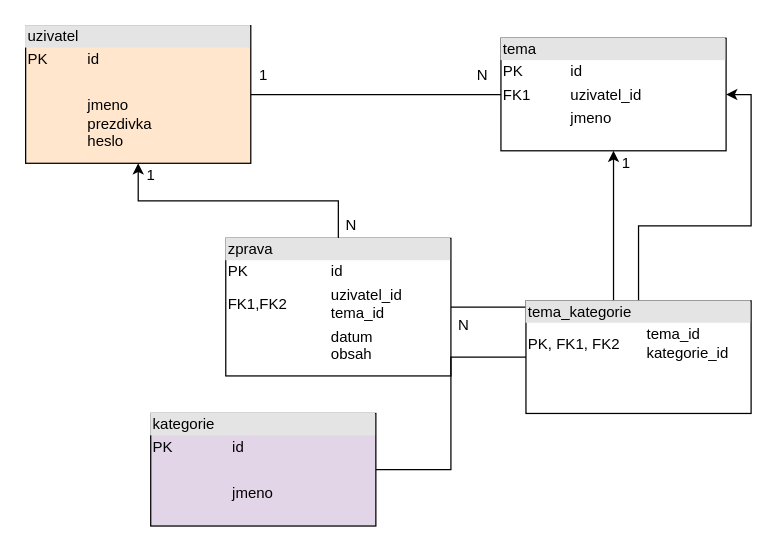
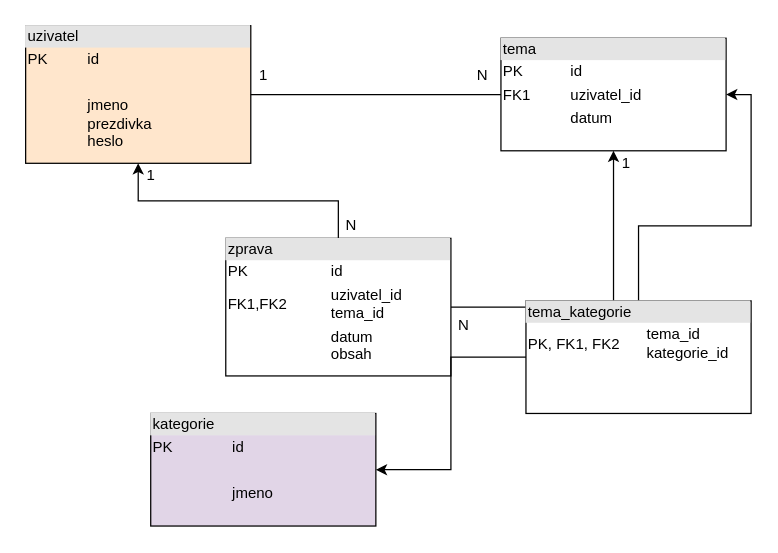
  <mxCell id="0" />
  <mxCell id="1" parent="0" />
  <mxCell id="2" value="&lt;div style=&quot;box-sizing:border-box;width:100%;background:#e4e4e4;padding:2px;&quot;&gt;uzivatel&lt;/div&gt;&lt;table style=&quot;width:100%;font-size:1em;&quot; cellpadding=&quot;2&quot; cellspacing=&quot;0&quot;&gt;&lt;tbody&gt;&lt;tr&gt;&lt;td&gt;PK&lt;/td&gt;&lt;td&gt;id&lt;/td&gt;&lt;/tr&gt;&lt;tr&gt;&lt;td&gt;&lt;br&gt;&lt;/td&gt;&lt;td&gt;&lt;br&gt;&lt;/td&gt;&lt;/tr&gt;&lt;tr&gt;&lt;td&gt;&lt;/td&gt;&lt;td&gt;jmeno&lt;br&gt;prezdivka&lt;br&gt;heslo&lt;/td&gt;&lt;/tr&gt;&lt;/tbody&gt;&lt;/table&gt;" style="verticalAlign=top;align=left;overflow=fill;html=1;fillColor=#ffe6cc;" vertex="1" parent="1"><mxGeometry x="20" y="20" width="180" height="110" as="geometry" /></mxCell>
  <mxCell id="3" style="edgeStyle=orthogonalEdgeStyle;rounded=0;orthogonalLoop=1;jettySize=auto;html=1;endArrow=none;" edge="1" parent="1" source="4" target="2"><mxGeometry relative="1" as="geometry" /></mxCell>
- <mxCell id="4" value="&lt;div style=&quot;box-sizing:border-box;width:100%;background:#e4e4e4;padding:2px;&quot;&gt;tema&lt;/div&gt;&lt;table style=&quot;width:100%;font-size:1em;&quot; cellpadding=&quot;2&quot; cellspacing=&quot;0&quot;&gt;&lt;tbody&gt;&lt;tr&gt;&lt;td&gt;PK&lt;/td&gt;&lt;td&gt;id&lt;/td&gt;&lt;/tr&gt;&lt;tr&gt;&lt;td&gt;FK1&lt;/td&gt;&lt;td&gt;uzivatel_id&lt;br&gt;&lt;/td&gt;&lt;/tr&gt;&lt;tr&gt;&lt;td&gt;&lt;/td&gt;&lt;td&gt;jmeno&lt;br&gt;&lt;br&gt;&lt;/td&gt;&lt;/tr&gt;&lt;/tbody&gt;&lt;/table&gt;" style="verticalAlign=top;align=left;overflow=fill;html=1;" vertex="1" parent="1"><mxGeometry x="400" y="30" width="180" height="90" as="geometry" /></mxCell>
+ <mxCell id="4" value="&lt;div style=&quot;box-sizing:border-box;width:100%;background:#e4e4e4;padding:2px;&quot;&gt;tema&lt;/div&gt;&lt;table style=&quot;width:100%;font-size:1em;&quot; cellpadding=&quot;2&quot; cellspacing=&quot;0&quot;&gt;&lt;tbody&gt;&lt;tr&gt;&lt;td&gt;PK&lt;/td&gt;&lt;td&gt;id&lt;/td&gt;&lt;/tr&gt;&lt;tr&gt;&lt;td&gt;FK1&lt;/td&gt;&lt;td&gt;uzivatel_id&lt;br&gt;&lt;/td&gt;&lt;/tr&gt;&lt;tr&gt;&lt;td&gt;&lt;/td&gt;&lt;td&gt;datum&lt;br&gt;&lt;br&gt;&lt;/td&gt;&lt;/tr&gt;&lt;/tbody&gt;&lt;/table&gt;" style="verticalAlign=top;align=left;overflow=fill;html=1;" vertex="1" parent="1"><mxGeometry x="400" y="30" width="180" height="90" as="geometry" /></mxCell>
  <mxCell id="5" style="edgeStyle=orthogonalEdgeStyle;rounded=0;orthogonalLoop=1;jettySize=auto;html=1;entryX=0.5;entryY=1;entryDx=0;entryDy=0;" edge="1" parent="1" source="7" target="2"><mxGeometry relative="1" as="geometry" /></mxCell>
  <mxCell id="6" style="edgeStyle=orthogonalEdgeStyle;rounded=0;orthogonalLoop=1;jettySize=auto;html=1;entryX=0.5;entryY=1;entryDx=0;entryDy=0;" edge="1" parent="1" source="7" target="4"><mxGeometry relative="1" as="geometry" /></mxCell>
  <mxCell id="7" value="&lt;div style=&quot;box-sizing:border-box;width:100%;background:#e4e4e4;padding:2px;&quot;&gt;zprava&lt;/div&gt;&lt;table style=&quot;width:100%;font-size:1em;&quot; cellpadding=&quot;2&quot; cellspacing=&quot;0&quot;&gt;&lt;tbody&gt;&lt;tr&gt;&lt;td&gt;PK&lt;/td&gt;&lt;td&gt;id&lt;/td&gt;&lt;/tr&gt;&lt;tr&gt;&lt;td&gt;FK1,FK2&lt;/td&gt;&lt;td&gt;uzivatel_id&lt;br&gt;tema_id&lt;/td&gt;&lt;/tr&gt;&lt;tr&gt;&lt;td&gt;&lt;/td&gt;&lt;td&gt;datum&lt;br&gt;obsah&lt;/td&gt;&lt;/tr&gt;&lt;/tbody&gt;&lt;/table&gt;" style="verticalAlign=top;align=left;overflow=fill;html=1;" vertex="1" parent="1"><mxGeometry x="180" y="190" width="180" height="110" as="geometry" /></mxCell>
  <mxCell id="8" value="1" style="text;html=1;align=center;verticalAlign=middle;resizable=0;points=[];autosize=1;strokeColor=none;fillColor=none;" vertex="1" parent="1"><mxGeometry x="195" y="45" width="30" height="30" as="geometry" /></mxCell>
  <mxCell id="9" value="N" style="text;html=1;align=center;verticalAlign=middle;resizable=0;points=[];autosize=1;strokeColor=none;fillColor=none;" vertex="1" parent="1"><mxGeometry x="370" y="45" width="30" height="30" as="geometry" /></mxCell>
  <mxCell id="10" value="1" style="text;html=1;align=center;verticalAlign=middle;resizable=0;points=[];autosize=1;strokeColor=none;fillColor=none;" vertex="1" parent="1"><mxGeometry x="105" y="125" width="30" height="30" as="geometry" /></mxCell>
  <mxCell id="11" value="N" style="text;html=1;align=center;verticalAlign=middle;resizable=0;points=[];autosize=1;strokeColor=none;fillColor=none;" vertex="1" parent="1"><mxGeometry x="265" y="165" width="30" height="30" as="geometry" /></mxCell>
  <mxCell id="12" value="N" style="text;html=1;align=center;verticalAlign=middle;resizable=0;points=[];autosize=1;strokeColor=none;fillColor=none;" vertex="1" parent="1"><mxGeometry x="355" y="245" width="30" height="30" as="geometry" /></mxCell>
  <mxCell id="13" value="1" style="text;html=1;align=center;verticalAlign=middle;resizable=0;points=[];autosize=1;strokeColor=none;fillColor=none;" vertex="1" parent="1"><mxGeometry x="485" y="115" width="30" height="30" as="geometry" /></mxCell>
  <mxCell id="14" value="&lt;div style=&quot;box-sizing:border-box;width:100%;background:#e4e4e4;padding:2px;&quot;&gt;kategorie&lt;/div&gt;&lt;table style=&quot;width:100%;font-size:1em;&quot; cellpadding=&quot;2&quot; cellspacing=&quot;0&quot;&gt;&lt;tbody&gt;&lt;tr&gt;&lt;td&gt;PK&lt;/td&gt;&lt;td&gt;id&lt;/td&gt;&lt;/tr&gt;&lt;tr&gt;&lt;td&gt;&lt;br&gt;&lt;/td&gt;&lt;td&gt;&lt;br&gt;&lt;/td&gt;&lt;/tr&gt;&lt;tr&gt;&lt;td&gt;&lt;/td&gt;&lt;td&gt;jmeno&lt;/td&gt;&lt;/tr&gt;&lt;/tbody&gt;&lt;/table&gt;" style="verticalAlign=top;align=left;overflow=fill;html=1;fillColor=#e1d5e7;" vertex="1" parent="1"><mxGeometry x="120" y="330" width="180" height="90" as="geometry" /></mxCell>
  <mxCell id="15" style="edgeStyle=orthogonalEdgeStyle;rounded=0;orthogonalLoop=1;jettySize=auto;html=1;entryX=1;entryY=0.5;entryDx=0;entryDy=0;" edge="1" parent="1" source="17" target="4"><mxGeometry relative="1" as="geometry" /></mxCell>
- <mxCell id="16" style="edgeStyle=orthogonalEdgeStyle;rounded=0;orthogonalLoop=1;jettySize=auto;html=1;entryX=1;entryY=0.5;entryDx=0;entryDy=0;endArrow=none;" edge="1" parent="1" source="17" target="14"><mxGeometry relative="1" as="geometry" /></mxCell>
+ <mxCell id="16" style="edgeStyle=orthogonalEdgeStyle;rounded=0;orthogonalLoop=1;jettySize=auto;html=1;entryX=1;entryY=0.5;entryDx=0;entryDy=0;" edge="1" parent="1" source="17" target="14"><mxGeometry relative="1" as="geometry" /></mxCell>
  <mxCell id="17" value="&lt;div style=&quot;box-sizing:border-box;width:100%;background:#e4e4e4;padding:2px;&quot;&gt;tema_kategorie&lt;/div&gt;&lt;table style=&quot;width:100%;font-size:1em;&quot; cellpadding=&quot;2&quot; cellspacing=&quot;0&quot;&gt;&lt;tbody&gt;&lt;tr&gt;&lt;td&gt;PK, FK1, FK2&lt;/td&gt;&lt;td&gt;tema_id&lt;br&gt;kategorie_id&lt;/td&gt;&lt;/tr&gt;&lt;tr&gt;&lt;td&gt;&lt;br&gt;&lt;/td&gt;&lt;td&gt;&lt;br&gt;&lt;/td&gt;&lt;/tr&gt;&lt;/tbody&gt;&lt;/table&gt;" style="verticalAlign=top;align=left;overflow=fill;html=1;" vertex="1" parent="1"><mxGeometry x="420" y="240" width="180" height="90" as="geometry" /></mxCell>
